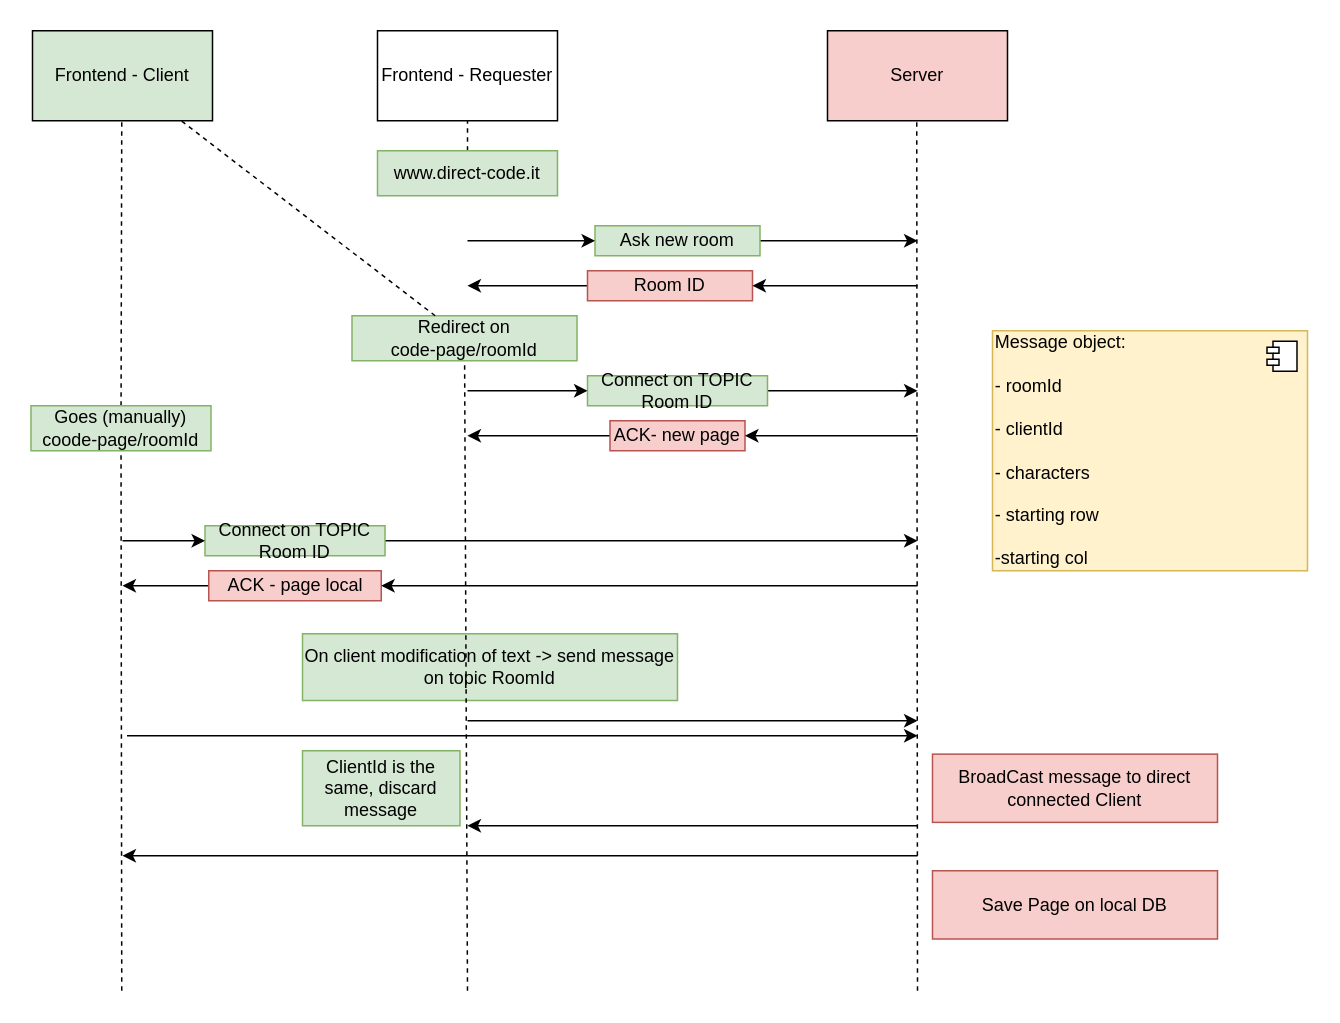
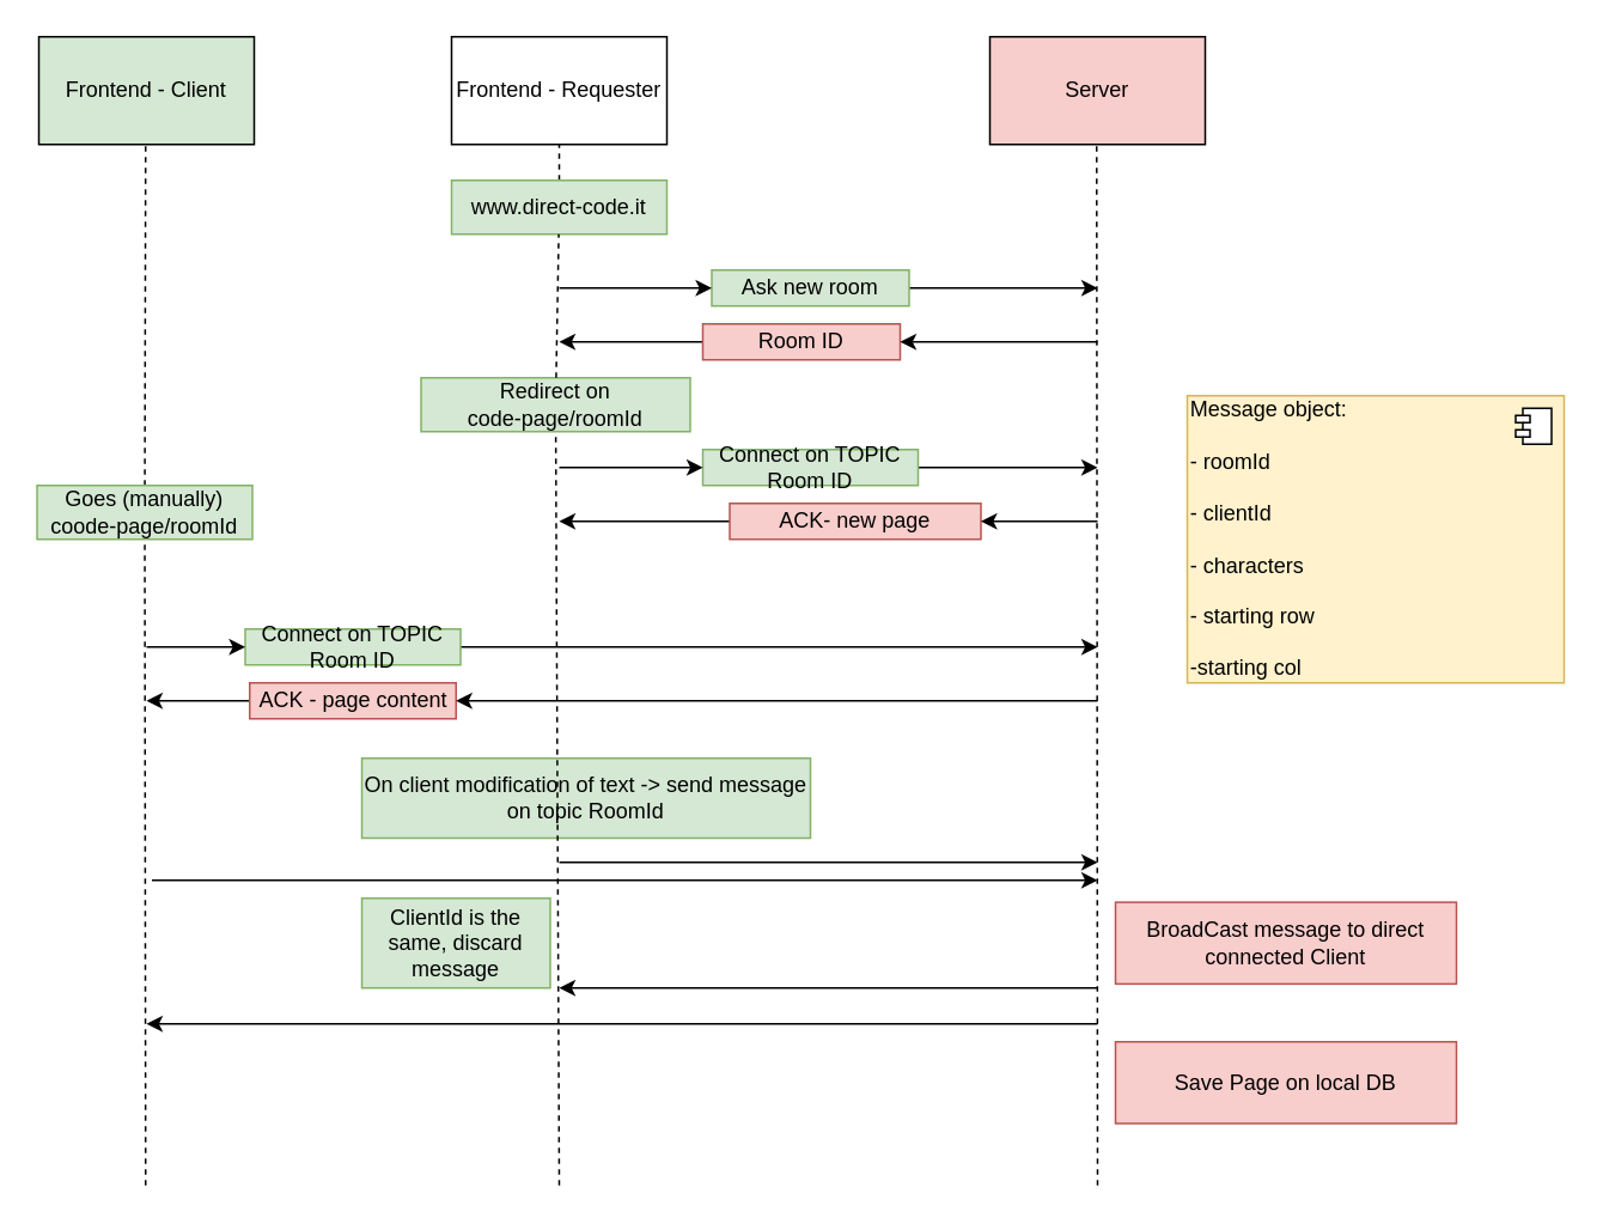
  <mxCell id="0" />
  <mxCell id="1" parent="0" />
  <mxCell id="2" value="Server" style="rounded=0;whiteSpace=wrap;html=1;fillColor=#f8cecc;" vertex="1" parent="1"><mxGeometry x="551" y="20" width="120" height="60" as="geometry" /></mxCell>
  <mxCell id="3" value="Frontend - Requester" style="rounded=0;whiteSpace=wrap;html=1;" vertex="1" parent="1"><mxGeometry x="251" y="20" width="120" height="60" as="geometry" /></mxCell>
  <mxCell id="4" value="" style="endArrow=classic;html=1;" edge="1" parent="1" source="21"><mxGeometry width="50" height="50" relative="1" as="geometry"><mxPoint x="311" y="160" as="sourcePoint" /><mxPoint x="611" y="160" as="targetPoint" /></mxGeometry></mxCell>
  <mxCell id="5" value="" style="endArrow=classic;html=1;" edge="1" parent="1" source="12"><mxGeometry width="50" height="50" relative="1" as="geometry"><mxPoint x="536" y="220" as="sourcePoint" /><mxPoint x="311" y="190" as="targetPoint" /></mxGeometry></mxCell>
  <mxCell id="6" value="" style="endArrow=classic;html=1;" edge="1" parent="1" source="23"><mxGeometry width="50" height="50" relative="1" as="geometry"><mxPoint x="311" y="260" as="sourcePoint" /><mxPoint x="611" y="260" as="targetPoint" /></mxGeometry></mxCell>
  <mxCell id="7" value="" style="endArrow=classic;html=1;" edge="1" parent="1" source="10"><mxGeometry width="50" height="50" relative="1" as="geometry"><mxPoint x="541" y="280" as="sourcePoint" /><mxPoint x="311" y="290" as="targetPoint" /></mxGeometry></mxCell>
  <mxCell id="8" value="" style="endArrow=classic;html=1;" edge="1" parent="1"><mxGeometry width="50" height="50" relative="1" as="geometry"><mxPoint x="311" y="480" as="sourcePoint" /><mxPoint x="611" y="480" as="targetPoint" /></mxGeometry></mxCell>
  <mxCell id="9" value="On client modification of text -&amp;gt; send message on topic RoomId" style="text;html=1;strokeColor=#82b366;fillColor=#d5e8d4;align=center;verticalAlign=middle;whiteSpace=wrap;rounded=0;" vertex="1" parent="1"><mxGeometry x="201" y="422" width="250" height="44.5" as="geometry" /></mxCell>
- <mxCell id="10" value="ACK- new page" style="text;html=1;strokeColor=#b85450;fillColor=#f8cecc;align=center;verticalAlign=middle;whiteSpace=wrap;rounded=0;" vertex="1" parent="1"><mxGeometry x="406" y="280" width="90" height="20" as="geometry" /></mxCell>
+ <mxCell id="10" value="ACK- new page" style="text;html=1;strokeColor=#b85450;fillColor=#f8cecc;align=center;verticalAlign=middle;whiteSpace=wrap;rounded=0;" vertex="1" parent="1"><mxGeometry x="406" y="280" width="140" height="20" as="geometry" /></mxCell>
  <mxCell id="11" value="" style="endArrow=classic;html=1;" edge="1" parent="1" target="10"><mxGeometry width="50" height="50" relative="1" as="geometry"><mxPoint x="611" y="290" as="sourcePoint" /><mxPoint x="321" y="280" as="targetPoint" /></mxGeometry></mxCell>
  <mxCell id="12" value="Room ID" style="text;html=1;strokeColor=#b85450;fillColor=#f8cecc;align=center;verticalAlign=middle;whiteSpace=wrap;rounded=0;" vertex="1" parent="1"><mxGeometry x="391" y="180" width="110" height="20" as="geometry" /></mxCell>
  <mxCell id="13" value="" style="endArrow=classic;html=1;" edge="1" parent="1" target="12"><mxGeometry width="50" height="50" relative="1" as="geometry"><mxPoint x="611" y="190" as="sourcePoint" /><mxPoint x="356" y="220" as="targetPoint" /></mxGeometry></mxCell>
  <mxCell id="14" value="" style="endArrow=classic;html=1;" edge="1" parent="1"><mxGeometry width="50" height="50" relative="1" as="geometry"><mxPoint x="611" y="550" as="sourcePoint" /><mxPoint x="311" y="550" as="targetPoint" /></mxGeometry></mxCell>
  <mxCell id="15" value="" style="endArrow=classic;html=1;" edge="1" parent="1"><mxGeometry width="50" height="50" relative="1" as="geometry"><mxPoint x="611" y="570" as="sourcePoint" /><mxPoint x="81" y="570" as="targetPoint" /></mxGeometry></mxCell>
  <mxCell id="16" value="ClientId is the same, discard message" style="text;html=1;strokeColor=#82b366;fillColor=#d5e8d4;align=center;verticalAlign=middle;whiteSpace=wrap;rounded=0;" vertex="1" parent="1"><mxGeometry x="201" y="500" width="105" height="50" as="geometry" /></mxCell>
  <mxCell id="17" value="Frontend - Client" style="rounded=0;whiteSpace=wrap;html=1;fillColor=#d5e8d4;" vertex="1" parent="1"><mxGeometry x="21" y="20" width="120" height="60" as="geometry" /></mxCell>
  <mxCell id="18" value="" style="endArrow=none;dashed=1;html=1;" edge="1" parent="1" source="37"><mxGeometry width="50" height="50" relative="1" as="geometry"><mxPoint x="311" y="660" as="sourcePoint" /><mxPoint x="311" y="80" as="targetPoint" /></mxGeometry></mxCell>
  <mxCell id="19" value="" style="endArrow=none;dashed=1;html=1;" edge="1" parent="1" source="35"><mxGeometry width="50" height="50" relative="1" as="geometry"><mxPoint x="80.5" y="660" as="sourcePoint" /><mxPoint x="80.5" y="80" as="targetPoint" /></mxGeometry></mxCell>
  <mxCell id="20" value="" style="endArrow=none;dashed=1;html=1;" edge="1" parent="1"><mxGeometry width="50" height="50" relative="1" as="geometry"><mxPoint x="611" y="660" as="sourcePoint" /><mxPoint x="610.5" y="80" as="targetPoint" /></mxGeometry></mxCell>
  <mxCell id="21" value="Ask new room" style="text;html=1;strokeColor=#82b366;fillColor=#d5e8d4;align=center;verticalAlign=middle;whiteSpace=wrap;rounded=0;" vertex="1" parent="1"><mxGeometry x="396" y="150" width="110" height="20" as="geometry" /></mxCell>
  <mxCell id="22" value="" style="endArrow=classic;html=1;" edge="1" parent="1" target="21"><mxGeometry width="50" height="50" relative="1" as="geometry"><mxPoint x="311" y="160" as="sourcePoint" /><mxPoint x="611" y="160" as="targetPoint" /></mxGeometry></mxCell>
  <mxCell id="23" value="Connect on TOPIC Room ID" style="text;html=1;strokeColor=#82b366;fillColor=#d5e8d4;align=center;verticalAlign=middle;whiteSpace=wrap;rounded=0;" vertex="1" parent="1"><mxGeometry x="391" y="250" width="120" height="20" as="geometry" /></mxCell>
  <mxCell id="24" value="" style="endArrow=classic;html=1;" edge="1" parent="1" target="23"><mxGeometry width="50" height="50" relative="1" as="geometry"><mxPoint x="311" y="260" as="sourcePoint" /><mxPoint x="611" y="260" as="targetPoint" /></mxGeometry></mxCell>
  <mxCell id="25" value="" style="endArrow=classic;html=1;" edge="1" parent="1" source="29"><mxGeometry width="50" height="50" relative="1" as="geometry"><mxPoint x="81" y="360" as="sourcePoint" /><mxPoint x="611" y="360" as="targetPoint" /></mxGeometry></mxCell>
  <mxCell id="26" value="" style="endArrow=classic;html=1;" edge="1" parent="1" source="27"><mxGeometry width="50" height="50" relative="1" as="geometry"><mxPoint x="311" y="380" as="sourcePoint" /><mxPoint x="81" y="390" as="targetPoint" /></mxGeometry></mxCell>
- <mxCell id="27" value="ACK - page local" style="text;html=1;strokeColor=#b85450;fillColor=#f8cecc;align=center;verticalAlign=middle;whiteSpace=wrap;rounded=0;" vertex="1" parent="1"><mxGeometry x="138.5" y="380" width="115" height="20" as="geometry" /></mxCell>
+ <mxCell id="27" value="ACK - page content" style="text;html=1;strokeColor=#b85450;fillColor=#f8cecc;align=center;verticalAlign=middle;whiteSpace=wrap;rounded=0;" vertex="1" parent="1"><mxGeometry x="138.5" y="380" width="115" height="20" as="geometry" /></mxCell>
  <mxCell id="28" value="" style="endArrow=classic;html=1;" edge="1" parent="1" target="27"><mxGeometry width="50" height="50" relative="1" as="geometry"><mxPoint x="611" y="390" as="sourcePoint" /><mxPoint x="91" y="380" as="targetPoint" /></mxGeometry></mxCell>
  <mxCell id="29" value="Connect on TOPIC Room ID" style="text;html=1;strokeColor=#82b366;fillColor=#d5e8d4;align=center;verticalAlign=middle;whiteSpace=wrap;rounded=0;" vertex="1" parent="1"><mxGeometry x="136" y="350" width="120" height="20" as="geometry" /></mxCell>
  <mxCell id="30" value="" style="endArrow=classic;html=1;" edge="1" parent="1" target="29"><mxGeometry width="50" height="50" relative="1" as="geometry"><mxPoint x="81" y="360" as="sourcePoint" /><mxPoint x="381" y="360" as="targetPoint" /></mxGeometry></mxCell>
  <mxCell id="31" value="Redirect on &lt;br&gt;code-page/roomId" style="text;html=1;strokeColor=#82b366;fillColor=#d5e8d4;align=center;verticalAlign=middle;whiteSpace=wrap;rounded=0;" vertex="1" parent="1"><mxGeometry x="234" y="210" width="150" height="30" as="geometry" /></mxCell>
  <mxCell id="32" value="" style="endArrow=none;dashed=1;html=1;" edge="1" parent="1" target="31"><mxGeometry width="50" height="50" relative="1" as="geometry"><mxPoint x="311" y="660" as="sourcePoint" /><mxPoint x="311" y="80" as="targetPoint" /></mxGeometry></mxCell>
  <mxCell id="33" value="" style="endArrow=classic;html=1;" edge="1" parent="1"><mxGeometry width="50" height="50" relative="1" as="geometry"><mxPoint x="84" y="490" as="sourcePoint" /><mxPoint x="611" y="490" as="targetPoint" /></mxGeometry></mxCell>
  <mxCell id="34" value="BroadCast message to direct connected Client" style="text;html=1;strokeColor=#b85450;fillColor=#f8cecc;align=center;verticalAlign=middle;whiteSpace=wrap;rounded=0;" vertex="1" parent="1"><mxGeometry x="621" y="502.25" width="190" height="45.5" as="geometry" /></mxCell>
  <mxCell id="35" value="Goes (manually) coode-page/roomId" style="text;html=1;strokeColor=#82b366;fillColor=#d5e8d4;align=center;verticalAlign=middle;whiteSpace=wrap;rounded=0;" vertex="1" parent="1"><mxGeometry x="20" y="270" width="120" height="30" as="geometry" /></mxCell>
  <mxCell id="36" value="" style="endArrow=none;dashed=1;html=1;" edge="1" parent="1" target="35"><mxGeometry width="50" height="50" relative="1" as="geometry"><mxPoint x="80.5" y="660" as="sourcePoint" /><mxPoint x="80.5" y="80" as="targetPoint" /></mxGeometry></mxCell>
  <mxCell id="37" value="www.direct-code.it" style="text;html=1;strokeColor=#82b366;fillColor=#d5e8d4;align=center;verticalAlign=middle;whiteSpace=wrap;rounded=0;" vertex="1" parent="1"><mxGeometry x="251" y="100" width="120" height="30" as="geometry" /></mxCell>
- <mxCell id="38" value="" style="endArrow=none;dashed=1;html=1;" edge="1" parent="1" source="31" target="17"><mxGeometry width="50" height="50" relative="1" as="geometry"><mxPoint x="309.207" y="210" as="sourcePoint" /><mxPoint x="311" y="80" as="targetPoint" /></mxGeometry></mxCell>
+ <mxCell id="38" value="" style="endArrow=none;dashed=1;html=1;" edge="1" parent="1" source="31" target="37"><mxGeometry width="50" height="50" relative="1" as="geometry"><mxPoint x="309.207" y="210" as="sourcePoint" /><mxPoint x="311" y="80" as="targetPoint" /></mxGeometry></mxCell>
  <mxCell id="39" value="Save Page on local DB" style="text;html=1;strokeColor=#b85450;fillColor=#f8cecc;align=center;verticalAlign=middle;whiteSpace=wrap;rounded=0;" vertex="1" parent="1"><mxGeometry x="621" y="580" width="190" height="45.5" as="geometry" /></mxCell>
  <mxCell id="40" value="&lt;span&gt;Message object:&amp;nbsp;&lt;br&gt;&lt;/span&gt;&lt;br&gt;- roomId&lt;br&gt;&lt;br&gt;&lt;span&gt;- clientId&lt;br&gt;&lt;/span&gt;&lt;br&gt;&lt;span&gt;- characters&lt;br&gt;&lt;/span&gt;&lt;br&gt;&lt;span&gt;- starting row&lt;br&gt;&lt;/span&gt;&lt;br&gt;&lt;span&gt;-starting col&lt;/span&gt;" style="html=1;dropTarget=0;align=left;fillColor=#fff2cc;strokeColor=#d6b656;" vertex="1" parent="1"><mxGeometry x="661" y="220" width="210" height="160" as="geometry" /></mxCell>
  <mxCell id="41" value="" style="shape=module;jettyWidth=8;jettyHeight=4;" vertex="1" parent="40"><mxGeometry x="1" width="20" height="20" relative="1" as="geometry"><mxPoint x="-27" y="7" as="offset" /></mxGeometry></mxCell>
